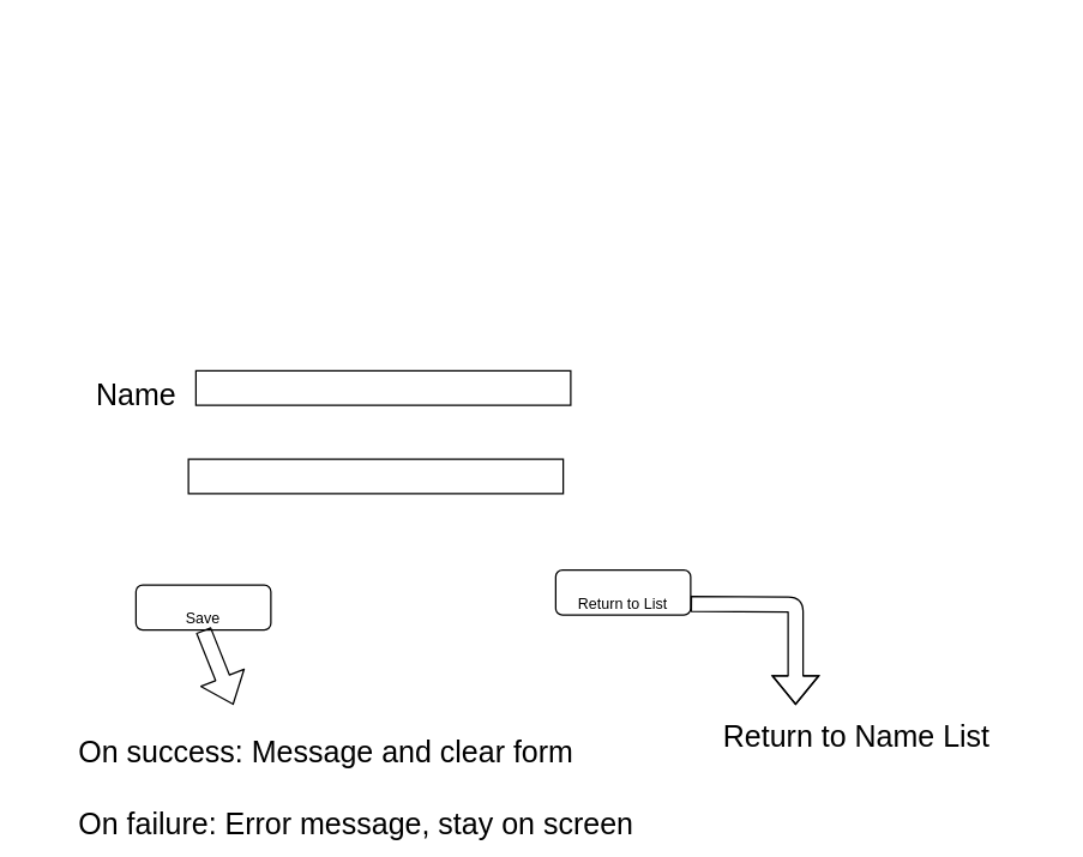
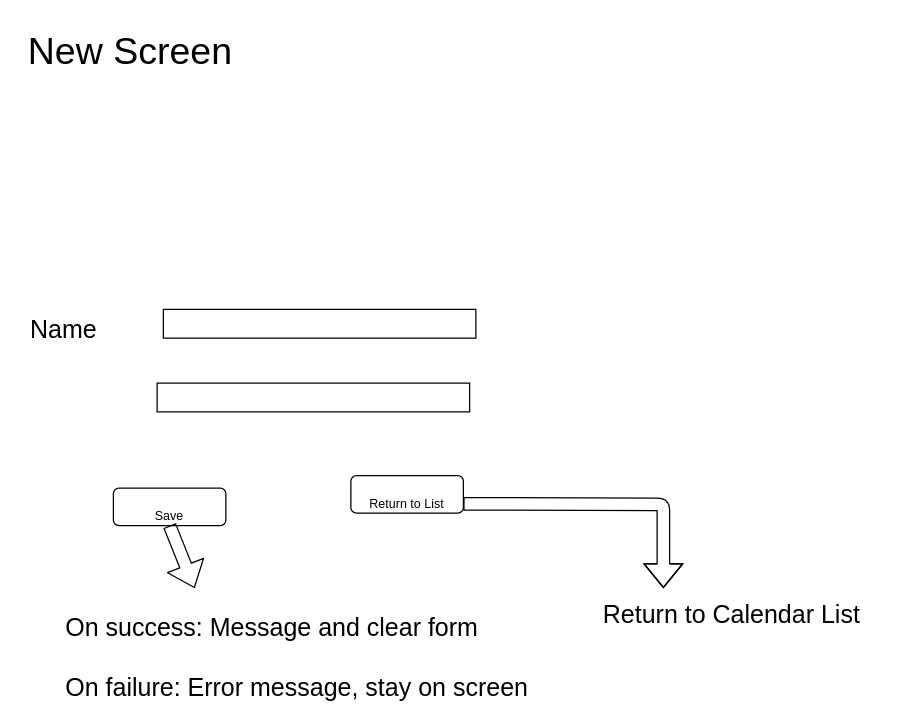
  <mxCell id="0" />
  <mxCell id="1" parent="0" />
- <mxCell id="2" value="Name" style="text;html=1;align=center;verticalAlign=middle;resizable=0;points=[];autosize=1;fontSize=20;" parent="1" vertex="1"><mxGeometry x="55" y="247" width="70" height="30" as="geometry" /></mxCell>
+ <mxCell id="2" value="Name" style="text;html=1;align=center;verticalAlign=middle;resizable=0;points=[];autosize=1;fontSize=20;" parent="1" vertex="1"><mxGeometry x="15" y="247" width="70" height="30" as="geometry" /></mxCell>
  <mxCell id="3" value="" style="rounded=0;whiteSpace=wrap;html=1;fontSize=20;align=left;" parent="1" vertex="1"><mxGeometry x="130" y="247" width="250" height="23" as="geometry" /></mxCell>
  <mxCell id="4" value="" style="rounded=0;whiteSpace=wrap;html=1;fontSize=20;align=left;" parent="1" vertex="1"><mxGeometry x="125" y="306" width="250" height="23" as="geometry" /></mxCell>
  <mxCell id="5" value="&lt;font size=&quot;1&quot;&gt;Save&lt;/font&gt;" style="rounded=1;whiteSpace=wrap;html=1;strokeColor=#000000;fontSize=30;" parent="1" vertex="1"><mxGeometry x="90" y="390" width="90" height="30" as="geometry" /></mxCell>
- <mxCell id="6" value="&lt;font size=&quot;1&quot;&gt;Return to List&lt;/font&gt;" style="rounded=1;whiteSpace=wrap;html=1;strokeColor=#000000;fontSize=30;" parent="1" vertex="1"><mxGeometry x="370" y="380" width="90" height="30" as="geometry" /></mxCell>
+ <mxCell id="6" value="&lt;font size=&quot;1&quot;&gt;Return to List&lt;/font&gt;" style="rounded=1;whiteSpace=wrap;html=1;strokeColor=#000000;fontSize=30;" parent="1" vertex="1"><mxGeometry x="280" y="380" width="90" height="30" as="geometry" /></mxCell>
+ <mxCell id="7" value="New Screen" style="text;html=1;align=left;verticalAlign=middle;resizable=0;points=[];autosize=1;fontSize=30;" parent="1" vertex="1"><mxGeometry x="20" y="20" width="180" height="40" as="geometry" /></mxCell>
  <mxCell id="8" value="" style="shape=flexArrow;endArrow=classic;html=1;exitX=0.5;exitY=1;exitDx=0;exitDy=0;" parent="1" source="5" edge="1"><mxGeometry width="50" height="50" relative="1" as="geometry"><mxPoint x="20" y="480" as="sourcePoint" /><mxPoint x="155" y="470" as="targetPoint" /></mxGeometry></mxCell>
  <mxCell id="9" value="&lt;font style=&quot;font-size: 20px&quot;&gt;On success: Message and clear form&lt;br&gt;&lt;br&gt;On failure: Error message, stay on screen&lt;br&gt;&lt;/font&gt;" style="text;html=1;align=left;verticalAlign=middle;resizable=0;points=[];autosize=1;" parent="1" vertex="1"><mxGeometry x="50" y="500" width="390" height="50" as="geometry" /></mxCell>
  <mxCell id="10" value="" style="shape=flexArrow;endArrow=classic;html=1;exitX=1;exitY=0.75;exitDx=0;exitDy=0;" parent="1" source="6" edge="1"><mxGeometry width="50" height="50" relative="1" as="geometry"><mxPoint x="530" y="410" as="sourcePoint" /><mxPoint x="530" y="470" as="targetPoint" /><Array as="points"><mxPoint x="530" y="403" /></Array></mxGeometry></mxCell>
- <mxCell id="11" value="&lt;font style=&quot;font-size: 20px&quot;&gt;Return to Name List&lt;br&gt;&lt;/font&gt;" style="text;html=1;align=left;verticalAlign=middle;resizable=0;points=[];autosize=1;" parent="1" vertex="1"><mxGeometry x="480" y="480" width="220" height="20" as="geometry" /></mxCell>
+ <mxCell id="11" value="&lt;font style=&quot;font-size: 20px&quot;&gt;Return to Calendar List&lt;br&gt;&lt;/font&gt;" style="text;html=1;align=left;verticalAlign=middle;resizable=0;points=[];autosize=1;" parent="1" vertex="1"><mxGeometry x="480" y="480" width="220" height="20" as="geometry" /></mxCell>
